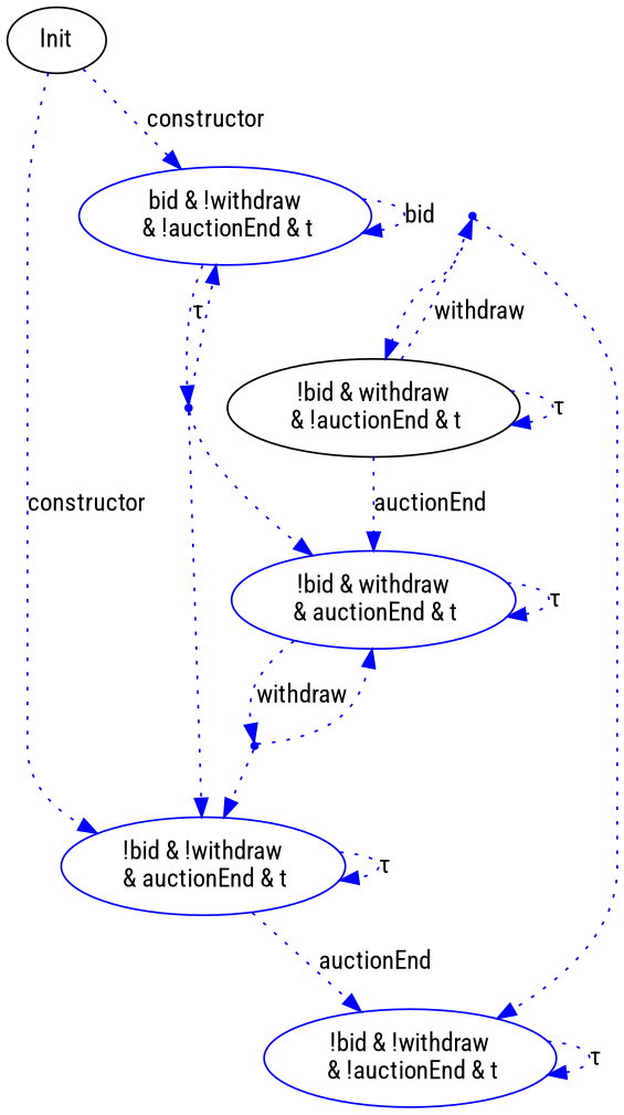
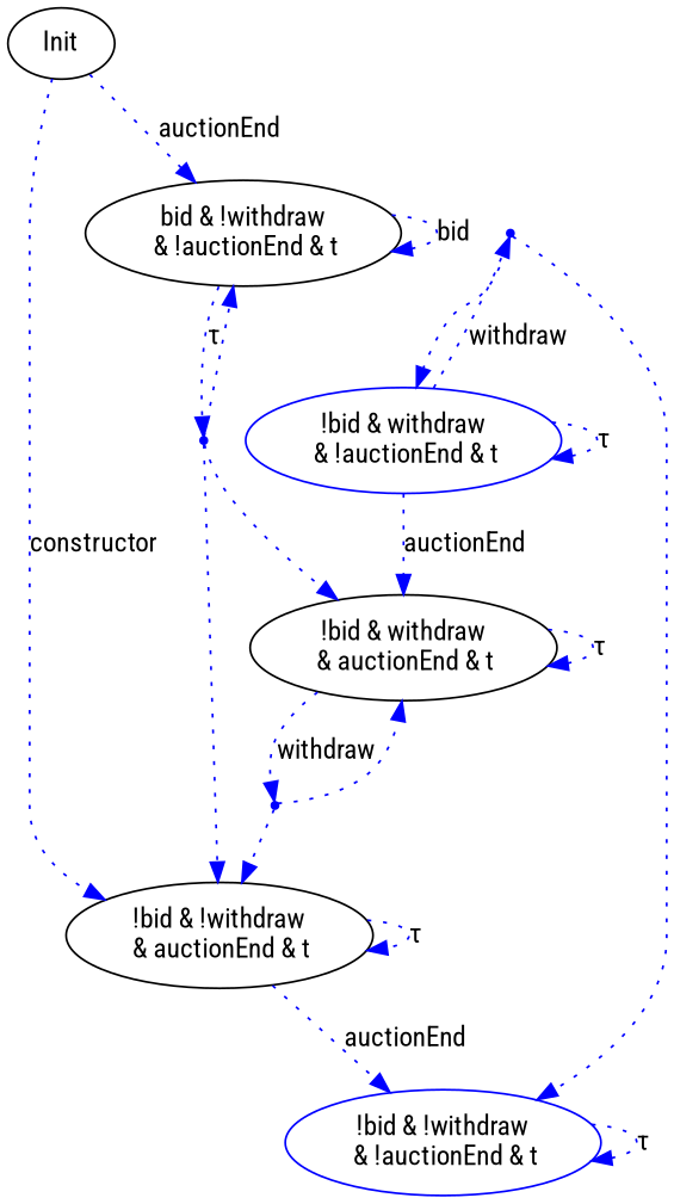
  digraph {
    fontname="Roboto Condensed"
    node [fontname="Roboto Condensed"]
    edge [color=blue fontname="Roboto Condensed" style=dotted]
    n1 [label=Init]
-   n2 [label="!bid & !withdraw\n & auctionEnd & t\n" color=blue]
-   n3 [label="bid & !withdraw\n & !auctionEnd & t\n" color=blue]
+   n2 [label="!bid & !withdraw\n & auctionEnd & t\n"]
+   n3 [label="bid & !withdraw\n & !auctionEnd & t\n"]
    n4 [color=blue label="!bid & !withdraw\n & !auctionEnd & t\n"]
    "S09_τ" [color=blue shape=point]
-   n6 [label="!bid & withdraw\n & auctionEnd & t\n" color=blue]
+   n6 [label="!bid & withdraw\n & auctionEnd & t\n"]
    S02_withdraw [color=blue shape=point]
-   n8 [label="!bid & withdraw\n & !auctionEnd & t\n"]
+   n8 [label="!bid & withdraw\n & !auctionEnd & t\n" color=blue]
    S07_withdraw [color=blue shape=point]
    n1 -> n2 [label=constructor]
-   n1 -> n3 [label=constructor]
+   n1 -> n3 [label=auctionEnd]
    n2 -> n2 [label="τ"]
    n2 -> n4 [label=auctionEnd]
    n3 -> n3 [label=bid]
    n3 -> "S09_τ" [label="τ"]
    n4 -> n4 [label="τ"]
    "S09_τ" -> n2
    "S09_τ" -> n3
    "S09_τ" -> n6
    n6 -> n6 [label="τ"]
    n6 -> S02_withdraw [label=withdraw]
    S02_withdraw -> n2
    S02_withdraw -> n6
    n8 -> n6 [label=auctionEnd]
    n8 -> n8 [label="τ"]
    n8 -> S07_withdraw [label=withdraw]
    S07_withdraw -> n4
    S07_withdraw -> n8
  }
